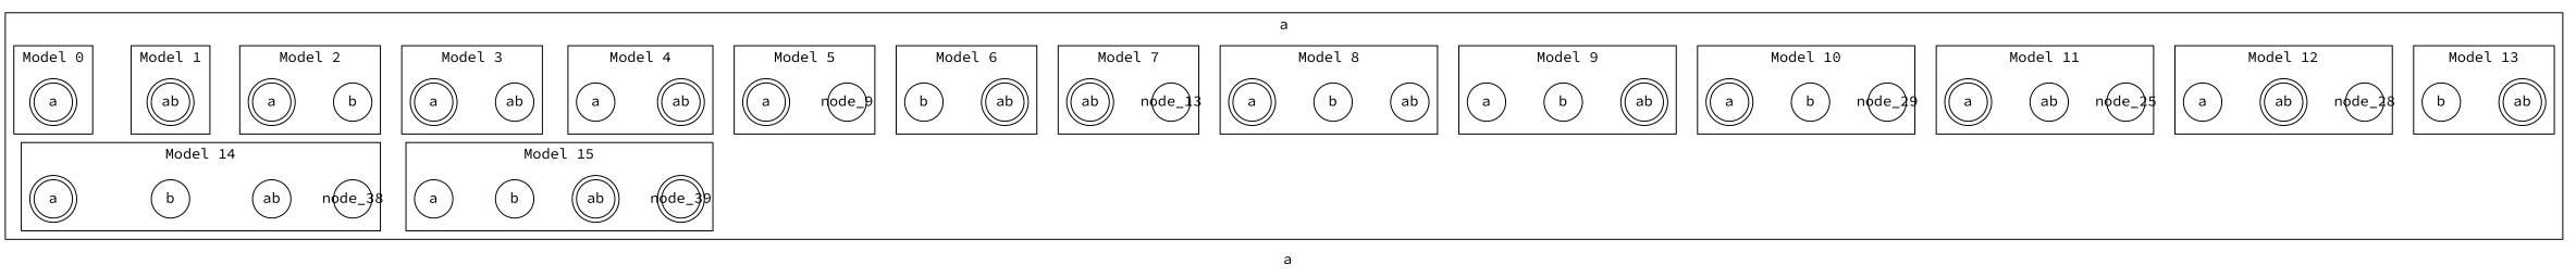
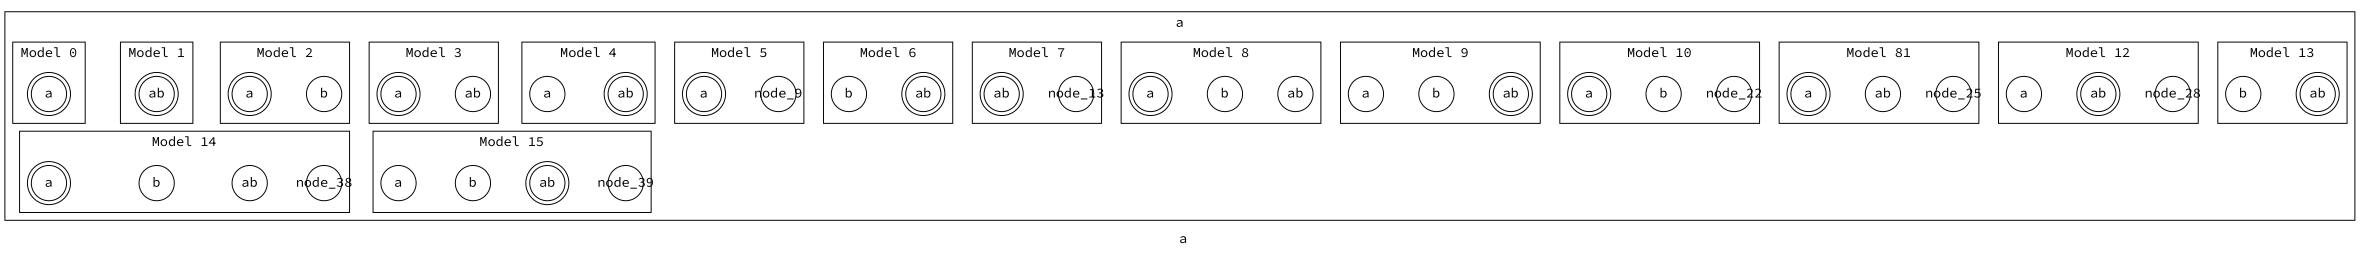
  digraph {
    fontname="Source Code Pro"
    label=a
    rankdir=LR
    node [fixedsize=true fontname="Source Code Pro" shape=circle]
    edge [fontname="Source Code Pro" style=invis]
    n1 [height=0.5 label=a shape=doublecircle width=0.5]
    n2 [height=0.5 label=ab shape=doublecircle width=0.5]
    n3 [height=0.5 label=a shape=doublecircle width=0.5]
    n4 [height=0.5 label=b width=0.5]
    n5 [height=0.5 label=a shape=doublecircle width=0.5]
    n6 [height=0.5 label=ab width=0.5]
    n7 [height=0.5 label=a width=0.5]
    n8 [height=0.5 label=ab shape=doublecircle width=0.5]
    n9 [height=0.5 label=a shape=doublecircle width=0.5]
    node_9 [height=0.5 width=0.5]
    n11 [height=0.5 label=b width=0.5]
    n12 [height=0.5 label=ab shape=doublecircle width=0.5]
    n13 [height=0.5 label=ab shape=doublecircle width=0.5]
    node_13 [height=0.5 width=0.5]
    n15 [height=0.5 label=a shape=doublecircle width=0.5]
    n16 [height=0.5 label=b width=0.5]
    n17 [height=0.5 label=ab width=0.5]
    n18 [height=0.5 label=a width=0.5]
    n19 [height=0.5 label=b width=0.5]
    n20 [height=0.5 label=ab shape=doublecircle width=0.5]
    n21 [height=0.5 label=a shape=doublecircle width=0.5]
    n22 [height=0.5 label=b width=0.5]
-   node_22 [height=0.5 width=0.5 label=node_29]
+   node_22 [height=0.5 width=0.5]
    n24 [height=0.5 label=a shape=doublecircle width=0.5]
    n25 [height=0.5 label=ab width=0.5]
    node_25 [height=0.5 width=0.5]
    n27 [height=0.5 label=a width=0.5]
    n28 [height=0.5 label=ab shape=doublecircle width=0.5]
    node_28 [height=0.5 width=0.5]
    n30 [height=0.5 label=b width=0.5]
    n31 [height=0.5 label=ab shape=doublecircle width=0.5]
    n32 [height=0.5 label=a shape=doublecircle width=0.5]
    n33 [height=0.5 label=b width=0.5]
    n34 [height=0.5 label=ab width=0.5]
    n35 [height=0.5 label=node_38 width=0.5]
    n36 [height=0.5 label=a width=0.5]
    n37 [height=0.5 label=b width=0.5]
    n38 [height=0.5 label=ab shape=doublecircle width=0.5]
-   node_39 [height=0.5 shape=doublecircle width=0.5]
+   node_39 [height=0.5 width=0.5]
    subgraph cluster_1 {
      subgraph cluster_2 {
        label="Model 0"
        n1
      }
      subgraph cluster_3 {
        label="Model 1"
        n2
      }
      subgraph cluster_4 {
        label="Model 2"
        n3
        n4
      }
      subgraph cluster_5 {
        label="Model 3"
        n5
        n6
      }
      subgraph cluster_6 {
        label="Model 4"
        n7
        n8
      }
      subgraph cluster_7 {
        label="Model 5"
        n9
        node_9
      }
      subgraph cluster_8 {
        label="Model 6"
        n11
        n12
      }
      subgraph cluster_9 {
        label="Model 7"
        n13
        node_13
      }
      subgraph cluster_10 {
        label="Model 8"
        n15
        n16
        n17
      }
      subgraph cluster_11 {
        label="Model 9"
        n18
        n19
        n20
      }
      subgraph cluster_12 {
        label="Model 10"
        n21
        n22
        node_22
      }
      subgraph cluster_13 {
-       label="Model 11"
+       label="Model 81"
        n24
        n25
        node_25
      }
      subgraph cluster_14 {
        label="Model 12"
        n27
        n28
        node_28
      }
      subgraph cluster_15 {
        label="Model 13"
        n30
        n31
      }
      subgraph cluster_16 {
        label="Model 14"
        n32
        n33
        n34
        n35
      }
      subgraph cluster_17 {
        label="Model 15"
        n36
        n37
        n38
        node_39
      }
    }
    n1 -> n2
    n2 -> n3
    n3 -> n4
    n4 -> n5
    n5 -> n6
    n6 -> n7
    n7 -> n8
    n8 -> n9
    n9 -> node_9
    node_9 -> n11
    n11 -> n12
    n12 -> n13
    n13 -> node_13
    node_13 -> n15
    n15 -> n16
    n16 -> n17
    n17 -> n18
    n18 -> n19
    n19 -> n20
    n20 -> n21
    n21 -> n22
    n22 -> node_22
    node_22 -> n24
    n24 -> n25
    n25 -> node_25
    node_25 -> n27
    n27 -> n28
    n28 -> node_28
    node_28 -> n30
    n30 -> n31
    n32 -> n33
    n33 -> n34
    n34 -> n35
    n35 -> n36
    n36 -> n37
    n37 -> n38
    n38 -> node_39
  }
